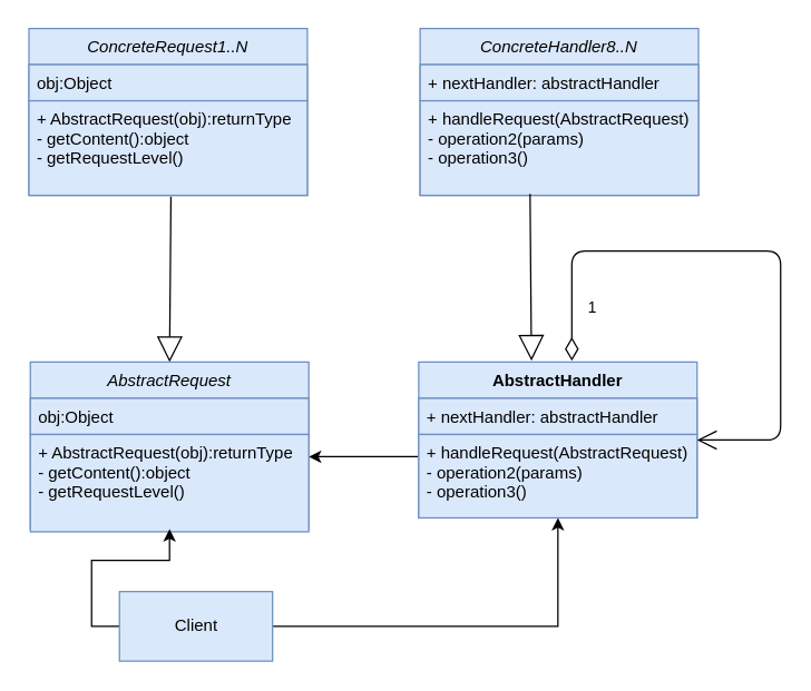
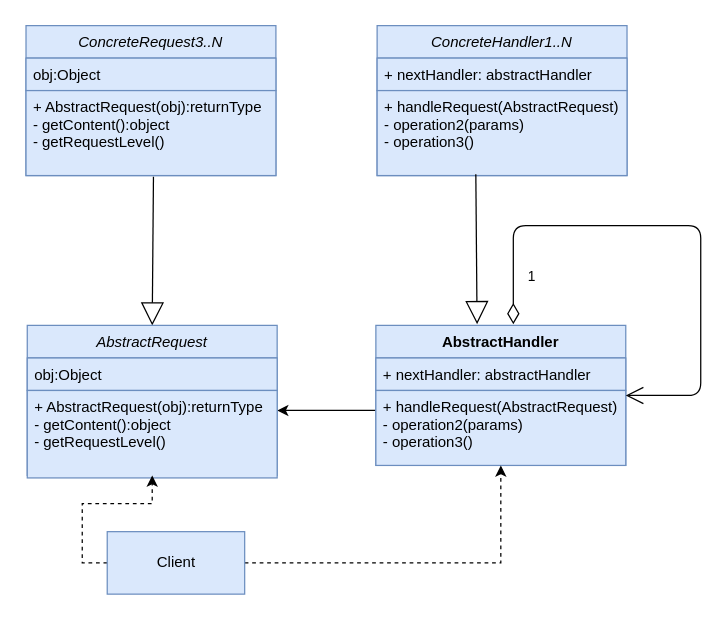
  <mxCell id="0" />
  <mxCell id="1" parent="0" />
- <mxCell id="2" value="ConcreteRequest1..N" style="swimlane;fontStyle=2;align=center;verticalAlign=top;childLayout=stackLayout;horizontal=1;startSize=26;horizontalStack=0;resizeParent=1;resizeLast=0;collapsible=1;marginBottom=0;rounded=0;shadow=0;strokeWidth=1;fillColor=#dae8fc;strokeColor=#6c8ebf;" parent="1" vertex="1"><mxGeometry x="20" y="20" width="200" height="120" as="geometry"><mxRectangle x="230" y="140" width="160" height="26" as="alternateBounds" /></mxGeometry></mxCell>
+ <mxCell id="2" value="ConcreteRequest3..N" style="swimlane;fontStyle=2;align=center;verticalAlign=top;childLayout=stackLayout;horizontal=1;startSize=26;horizontalStack=0;resizeParent=1;resizeLast=0;collapsible=1;marginBottom=0;rounded=0;shadow=0;strokeWidth=1;fillColor=#dae8fc;strokeColor=#6c8ebf;" parent="1" vertex="1"><mxGeometry x="20" y="20" width="200" height="120" as="geometry"><mxRectangle x="230" y="140" width="160" height="26" as="alternateBounds" /></mxGeometry></mxCell>
  <mxCell id="3" value="obj:Object" style="text;align=left;verticalAlign=top;spacingLeft=4;spacingRight=4;overflow=hidden;rotatable=0;points=[[0,0.5],[1,0.5]];portConstraint=eastwest;fillColor=#dae8fc;strokeColor=#6c8ebf;" parent="2" vertex="1"><mxGeometry y="26" width="200" height="26" as="geometry" /></mxCell>
  <mxCell id="4" value="+ AbstractRequest(obj):returnType&#10;- getContent():object&#10;- getRequestLevel()&#10;" style="text;align=left;verticalAlign=top;spacingLeft=4;spacingRight=4;overflow=hidden;rotatable=0;points=[[0,0.5],[1,0.5]];portConstraint=eastwest;fillColor=#dae8fc;strokeColor=#6c8ebf;" parent="2" vertex="1"><mxGeometry y="52" width="200" height="68" as="geometry" /></mxCell>
  <mxCell id="5" value="" style="endArrow=block;endSize=16;endFill=0;html=1;entryX=0.5;entryY=0;entryDx=0;entryDy=0;exitX=0.51;exitY=1.015;exitDx=0;exitDy=0;exitPerimeter=0;" parent="1" source="4" target="6" edge="1"><mxGeometry width="160" relative="1" as="geometry"><mxPoint x="120" y="170" as="sourcePoint" /><mxPoint x="120" y="236" as="targetPoint" /></mxGeometry></mxCell>
  <mxCell id="6" value="AbstractRequest" style="swimlane;fontStyle=2;align=center;verticalAlign=top;childLayout=stackLayout;horizontal=1;startSize=26;horizontalStack=0;resizeParent=1;resizeLast=0;collapsible=1;marginBottom=0;rounded=0;shadow=0;strokeWidth=1;fillColor=#dae8fc;strokeColor=#6c8ebf;" parent="1" vertex="1"><mxGeometry x="21" y="260" width="200" height="120" as="geometry"><mxRectangle x="230" y="140" width="160" height="26" as="alternateBounds" /></mxGeometry></mxCell>
  <mxCell id="7" value="obj:Object" style="text;align=left;verticalAlign=top;spacingLeft=4;spacingRight=4;overflow=hidden;rotatable=0;points=[[0,0.5],[1,0.5]];portConstraint=eastwest;fillColor=#dae8fc;strokeColor=#6c8ebf;" parent="6" vertex="1"><mxGeometry y="26" width="200" height="26" as="geometry" /></mxCell>
  <mxCell id="8" value="" style="edgeStyle=orthogonalEdgeStyle;rounded=0;orthogonalLoop=1;jettySize=auto;html=1;" parent="1" edge="1"><mxGeometry relative="1" as="geometry"><mxPoint x="300" y="328" as="sourcePoint" /><mxPoint x="221" y="328" as="targetPoint" /></mxGeometry></mxCell>
  <mxCell id="9" value="+ AbstractRequest(obj):returnType&#10;- getContent():object&#10;- getRequestLevel()&#10;" style="text;align=left;verticalAlign=top;spacingLeft=4;spacingRight=4;overflow=hidden;rotatable=0;points=[[0,0.5],[1,0.5]];portConstraint=eastwest;fillColor=#dae8fc;strokeColor=#6c8ebf;" parent="1" vertex="1"><mxGeometry x="21" y="312" width="200" height="70" as="geometry" /></mxCell>
  <mxCell id="10" value="AbstractHandler" style="swimlane;fontStyle=1;align=center;verticalAlign=top;childLayout=stackLayout;horizontal=1;startSize=26;horizontalStack=0;resizeParent=1;resizeParentMax=0;resizeLast=0;collapsible=1;marginBottom=0;fillColor=#dae8fc;strokeColor=#6c8ebf;" parent="1" vertex="1"><mxGeometry x="300" y="260" width="200" height="112" as="geometry" /></mxCell>
  <mxCell id="11" value="+ nextHandler: abstractHandler" style="text;strokeColor=#6c8ebf;fillColor=#dae8fc;align=left;verticalAlign=top;spacingLeft=4;spacingRight=4;overflow=hidden;rotatable=0;points=[[0,0.5],[1,0.5]];portConstraint=eastwest;" parent="10" vertex="1"><mxGeometry y="26" width="200" height="26" as="geometry" /></mxCell>
  <mxCell id="12" value="" style="line;strokeWidth=1;fillColor=#dae8fc;align=left;verticalAlign=middle;spacingTop=-1;spacingLeft=3;spacingRight=3;rotatable=0;labelPosition=right;points=[];portConstraint=eastwest;strokeColor=#6c8ebf;" parent="10" vertex="1"><mxGeometry y="52" width="200" as="geometry" /></mxCell>
  <mxCell id="13" value="+ handleRequest(AbstractRequest)&#10;- operation2(params)&#10;- operation3()" style="text;strokeColor=#6c8ebf;fillColor=#dae8fc;align=left;verticalAlign=top;spacingLeft=4;spacingRight=4;overflow=hidden;rotatable=0;points=[[0,0.5],[1,0.5]];portConstraint=eastwest;" parent="10" vertex="1"><mxGeometry y="52" width="200" height="60" as="geometry" /></mxCell>
  <mxCell id="14" value="1" style="endArrow=open;html=1;endSize=12;startArrow=diamondThin;startSize=14;startFill=0;edgeStyle=orthogonalEdgeStyle;align=left;verticalAlign=bottom;entryX=1;entryY=0.5;entryDx=0;entryDy=0;" parent="1" target="10" edge="1"><mxGeometry x="-0.864" y="-10" relative="1" as="geometry"><mxPoint x="410" y="259" as="sourcePoint" /><mxPoint x="560" y="170" as="targetPoint" /><Array as="points"><mxPoint x="410" y="180" /><mxPoint x="560" y="180" /><mxPoint x="560" y="316" /></Array><mxPoint as="offset" /></mxGeometry></mxCell>
- <mxCell id="15" style="edgeStyle=orthogonalEdgeStyle;rounded=0;orthogonalLoop=1;jettySize=auto;html=1;exitX=1;exitY=0.5;exitDx=0;exitDy=0;entryX=0.5;entryY=1;entryDx=0;entryDy=0;" parent="1" source="17" target="10" edge="1"><mxGeometry relative="1" as="geometry" /></mxCell>
- <mxCell id="16" style="edgeStyle=orthogonalEdgeStyle;rounded=0;orthogonalLoop=1;jettySize=auto;html=1;exitX=0;exitY=0.5;exitDx=0;exitDy=0;entryX=0.5;entryY=1;entryDx=0;entryDy=0;" parent="1" source="17" target="6" edge="1"><mxGeometry relative="1" as="geometry" /></mxCell>
+ <mxCell id="15" style="edgeStyle=orthogonalEdgeStyle;rounded=0;orthogonalLoop=1;jettySize=auto;html=1;exitX=1;exitY=0.5;exitDx=0;exitDy=0;entryX=0.5;entryY=1;entryDx=0;entryDy=0;dashed=1;" parent="1" source="17" target="10" edge="1"><mxGeometry relative="1" as="geometry" /></mxCell>
+ <mxCell id="16" style="edgeStyle=orthogonalEdgeStyle;rounded=0;orthogonalLoop=1;jettySize=auto;html=1;exitX=0;exitY=0.5;exitDx=0;exitDy=0;entryX=0.5;entryY=1;entryDx=0;entryDy=0;dashed=1;" parent="1" source="17" target="6" edge="1"><mxGeometry relative="1" as="geometry" /></mxCell>
  <mxCell id="17" value="Client" style="html=1;strokeColor=#6c8ebf;fillColor=#dae8fc;" parent="1" vertex="1"><mxGeometry x="85" y="425" width="110" height="50" as="geometry" /></mxCell>
- <mxCell id="18" value="ConcreteHandler8..N" style="swimlane;fontStyle=2;align=center;verticalAlign=top;childLayout=stackLayout;horizontal=1;startSize=26;horizontalStack=0;resizeParent=1;resizeLast=0;collapsible=1;marginBottom=0;rounded=0;shadow=0;strokeWidth=1;fillColor=#dae8fc;strokeColor=#6c8ebf;" parent="1" vertex="1"><mxGeometry x="301" y="20" width="200" height="120" as="geometry"><mxRectangle x="230" y="140" width="160" height="26" as="alternateBounds" /></mxGeometry></mxCell>
+ <mxCell id="18" value="ConcreteHandler1..N" style="swimlane;fontStyle=2;align=center;verticalAlign=top;childLayout=stackLayout;horizontal=1;startSize=26;horizontalStack=0;resizeParent=1;resizeLast=0;collapsible=1;marginBottom=0;rounded=0;shadow=0;strokeWidth=1;fillColor=#dae8fc;strokeColor=#6c8ebf;" parent="1" vertex="1"><mxGeometry x="301" y="20" width="200" height="120" as="geometry"><mxRectangle x="230" y="140" width="160" height="26" as="alternateBounds" /></mxGeometry></mxCell>
  <mxCell id="19" value="+ nextHandler: abstractHandler" style="text;align=left;verticalAlign=top;spacingLeft=4;spacingRight=4;overflow=hidden;rotatable=0;points=[[0,0.5],[1,0.5]];portConstraint=eastwest;fillColor=#dae8fc;strokeColor=#6c8ebf;" parent="18" vertex="1"><mxGeometry y="26" width="200" height="26" as="geometry" /></mxCell>
  <mxCell id="20" value="+ handleRequest(AbstractRequest)&#10;- operation2(params)&#10;- operation3()&#10;" style="text;align=left;verticalAlign=top;spacingLeft=4;spacingRight=4;overflow=hidden;rotatable=0;points=[[0,0.5],[1,0.5]];portConstraint=eastwest;fillColor=#dae8fc;strokeColor=#6c8ebf;" parent="18" vertex="1"><mxGeometry y="52" width="200" height="68" as="geometry" /></mxCell>
  <mxCell id="21" value="" style="endArrow=block;endSize=16;endFill=0;html=1;exitX=0.395;exitY=0.985;exitDx=0;exitDy=0;exitPerimeter=0;entryX=0.405;entryY=-0.009;entryDx=0;entryDy=0;entryPerimeter=0;" edge="1" parent="1" source="20" target="10"><mxGeometry width="160" relative="1" as="geometry"><mxPoint x="200" y="260" as="sourcePoint" /><mxPoint x="360" y="260" as="targetPoint" /></mxGeometry></mxCell>
